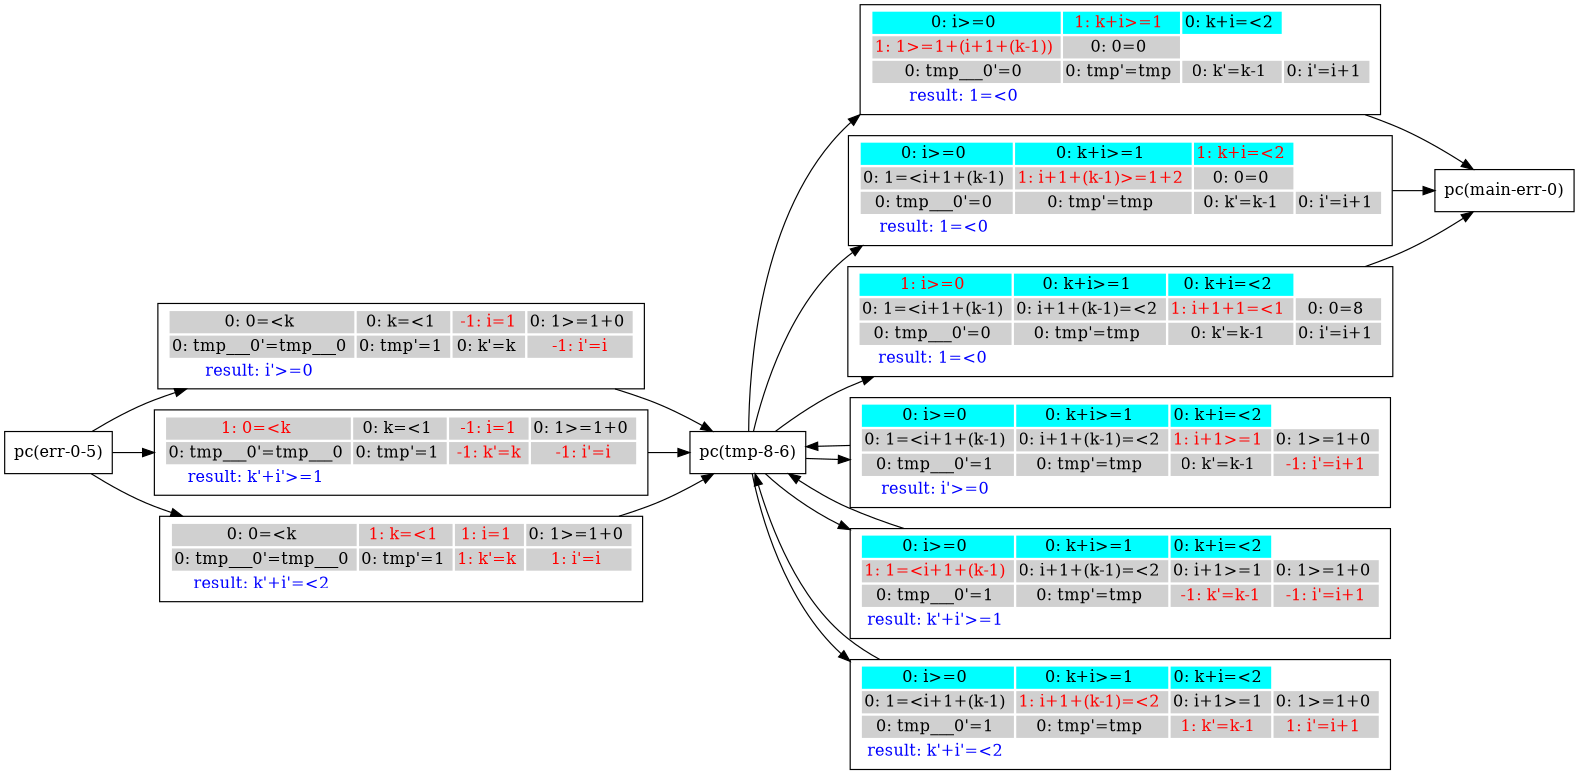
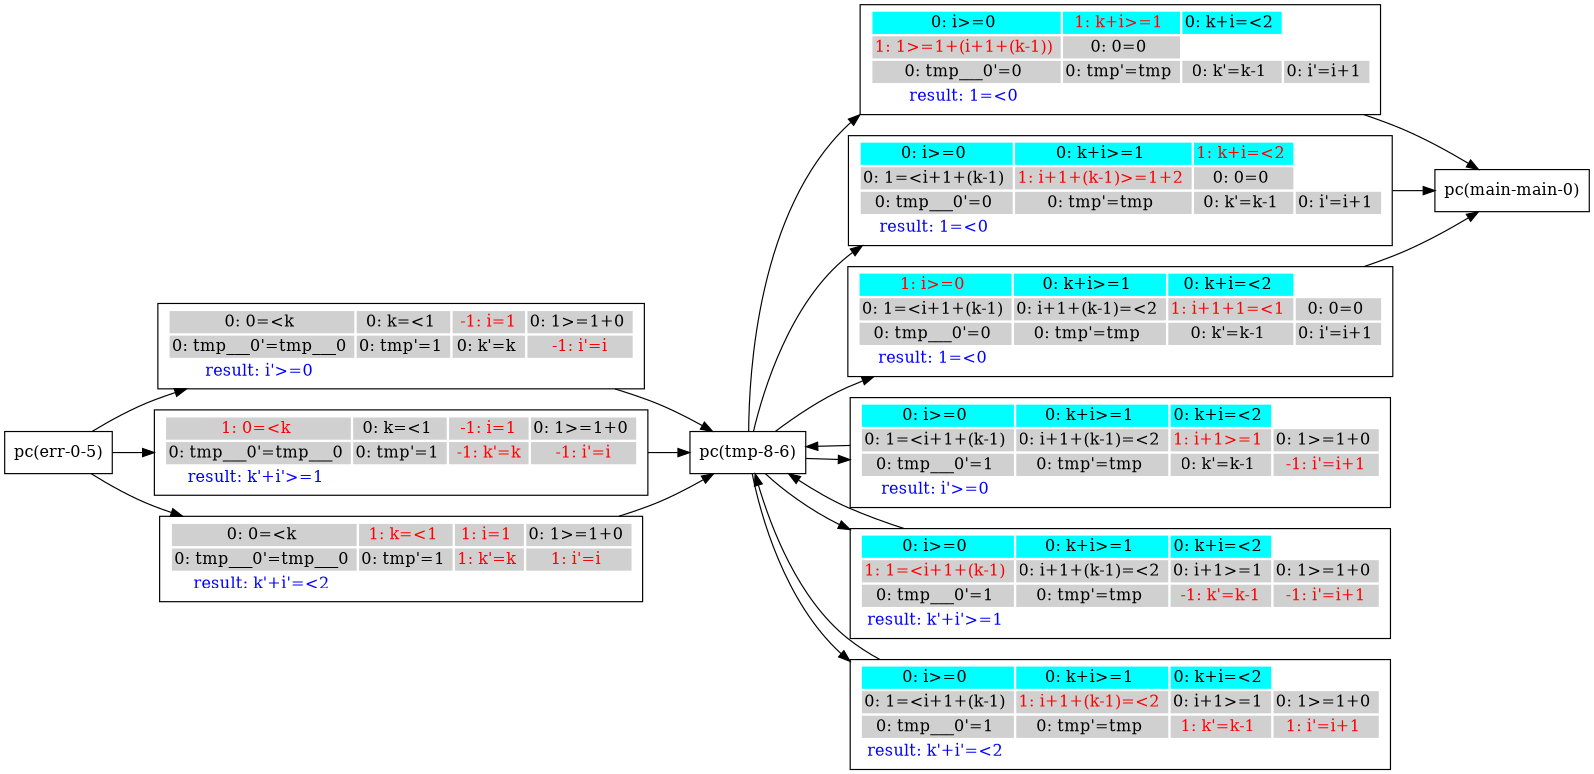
  digraph {
    rankdir=LR
    node [shape=box]
    n1 [label="pc(err-0-5)"]
    n2 [label=<<TABLE border="0"><TR><TD bgcolor = "#D0D0D0"><FONT COLOR="black">0: 0=&#060;k </FONT></TD><TD bgcolor = "#D0D0D0"><FONT COLOR="black">0: k=&#060;1 </FONT></TD><TD bgcolor = "#D0D0D0"><FONT COLOR="red"> -1: i=1 </FONT></TD><TD bgcolor = "#D0D0D0"><FONT COLOR="black">0: 1&#062;=1+0 </FONT></TD></TR><TR><TD bgcolor = "#D0D0D0"><FONT COLOR="black">0: tmp___0'=tmp___0 </FONT></TD><TD bgcolor = "#D0D0D0"><FONT COLOR="black">0: tmp'=1 </FONT></TD><TD bgcolor = "#D0D0D0"><FONT COLOR="black">0: k'=k </FONT></TD><TD bgcolor = "#D0D0D0"><FONT COLOR="red"> -1: i'=i </FONT></TD></TR><TR><TD bgcolor = "white"><FONT COLOR="blue">result: i'&#062;=0 </FONT></TD></TR></TABLE>>]
    n3 [label=<<TABLE border="0"><TR><TD bgcolor = "#D0D0D0"><FONT COLOR="red">1: 0=&#060;k </FONT></TD><TD bgcolor = "#D0D0D0"><FONT COLOR="black">0: k=&#060;1 </FONT></TD><TD bgcolor = "#D0D0D0"><FONT COLOR="red"> -1: i=1 </FONT></TD><TD bgcolor = "#D0D0D0"><FONT COLOR="black">0: 1&#062;=1+0 </FONT></TD></TR><TR><TD bgcolor = "#D0D0D0"><FONT COLOR="black">0: tmp___0'=tmp___0 </FONT></TD><TD bgcolor = "#D0D0D0"><FONT COLOR="black">0: tmp'=1 </FONT></TD><TD bgcolor = "#D0D0D0"><FONT COLOR="red"> -1: k'=k </FONT></TD><TD bgcolor = "#D0D0D0"><FONT COLOR="red"> -1: i'=i </FONT></TD></TR><TR><TD bgcolor = "white"><FONT COLOR="blue">result: k'+i'&#062;=1 </FONT></TD></TR></TABLE>>]
    n4 [label=<<TABLE border="0"><TR><TD bgcolor = "#D0D0D0"><FONT COLOR="black">0: 0=&#060;k </FONT></TD><TD bgcolor = "#D0D0D0"><FONT COLOR="red">1: k=&#060;1 </FONT></TD><TD bgcolor = "#D0D0D0"><FONT COLOR="red">1: i=1 </FONT></TD><TD bgcolor = "#D0D0D0"><FONT COLOR="black">0: 1&#062;=1+0 </FONT></TD></TR><TR><TD bgcolor = "#D0D0D0"><FONT COLOR="black">0: tmp___0'=tmp___0 </FONT></TD><TD bgcolor = "#D0D0D0"><FONT COLOR="black">0: tmp'=1 </FONT></TD><TD bgcolor = "#D0D0D0"><FONT COLOR="red">1: k'=k </FONT></TD><TD bgcolor = "#D0D0D0"><FONT COLOR="red">1: i'=i </FONT></TD></TR><TR><TD bgcolor = "white"><FONT COLOR="blue">result: k'+i'=&#060;2 </FONT></TD></TR></TABLE>>]
    n5 [label="pc(tmp-8-6)"]
    n6 [label=<<TABLE border="0"><TR><TD bgcolor = "#00FFFF"><FONT COLOR="black">0: i&#062;=0 </FONT></TD><TD bgcolor = "#00FFFF"><FONT COLOR="red">1: k+i&#062;=1 </FONT></TD><TD bgcolor = "#00FFFF"><FONT COLOR="black">0: k+i=&#060;2 </FONT></TD></TR><TR><TD bgcolor = "#D0D0D0"><FONT COLOR="red">1: 1&#062;=1+(i+1+(k-1)) </FONT></TD><TD bgcolor = "#D0D0D0"><FONT COLOR="black">0: 0=0 </FONT></TD></TR><TR><TD bgcolor = "#D0D0D0"><FONT COLOR="black">0: tmp___0'=0 </FONT></TD><TD bgcolor = "#D0D0D0"><FONT COLOR="black">0: tmp'=tmp </FONT></TD><TD bgcolor = "#D0D0D0"><FONT COLOR="black">0: k'=k-1 </FONT></TD><TD bgcolor = "#D0D0D0"><FONT COLOR="black">0: i'=i+1 </FONT></TD></TR><TR><TD bgcolor = "white"><FONT COLOR="blue">result: 1=&#060;0 </FONT></TD></TR></TABLE>>]
    n7 [label=<<TABLE border="0"><TR><TD bgcolor = "#00FFFF"><FONT COLOR="black">0: i&#062;=0 </FONT></TD><TD bgcolor = "#00FFFF"><FONT COLOR="black">0: k+i&#062;=1 </FONT></TD><TD bgcolor = "#00FFFF"><FONT COLOR="red">1: k+i=&#060;2 </FONT></TD></TR><TR><TD bgcolor = "#D0D0D0"><FONT COLOR="black">0: 1=&#060;i+1+(k-1) </FONT></TD><TD bgcolor = "#D0D0D0"><FONT COLOR="red">1: i+1+(k-1)&#062;=1+2 </FONT></TD><TD bgcolor = "#D0D0D0"><FONT COLOR="black">0: 0=0 </FONT></TD></TR><TR><TD bgcolor = "#D0D0D0"><FONT COLOR="black">0: tmp___0'=0 </FONT></TD><TD bgcolor = "#D0D0D0"><FONT COLOR="black">0: tmp'=tmp </FONT></TD><TD bgcolor = "#D0D0D0"><FONT COLOR="black">0: k'=k-1 </FONT></TD><TD bgcolor = "#D0D0D0"><FONT COLOR="black">0: i'=i+1 </FONT></TD></TR><TR><TD bgcolor = "white"><FONT COLOR="blue">result: 1=&#060;0 </FONT></TD></TR></TABLE>>]
-   n8 [label=<<TABLE border="0"><TR><TD bgcolor = "#00FFFF"><FONT COLOR="red">1: i&#062;=0 </FONT></TD><TD bgcolor = "#00FFFF"><FONT COLOR="black">0: k+i&#062;=1 </FONT></TD><TD bgcolor = "#00FFFF"><FONT COLOR="black">0: k+i=&#060;2 </FONT></TD></TR><TR><TD bgcolor = "#D0D0D0"><FONT COLOR="black">0: 1=&#060;i+1+(k-1) </FONT></TD><TD bgcolor = "#D0D0D0"><FONT COLOR="black">0: i+1+(k-1)=&#060;2 </FONT></TD><TD bgcolor = "#D0D0D0"><FONT COLOR="red">1: i+1+1=&#060;1 </FONT></TD><TD bgcolor = "#D0D0D0"><FONT COLOR="black">0: 0=8 </FONT></TD></TR><TR><TD bgcolor = "#D0D0D0"><FONT COLOR="black">0: tmp___0'=0 </FONT></TD><TD bgcolor = "#D0D0D0"><FONT COLOR="black">0: tmp'=tmp </FONT></TD><TD bgcolor = "#D0D0D0"><FONT COLOR="black">0: k'=k-1 </FONT></TD><TD bgcolor = "#D0D0D0"><FONT COLOR="black">0: i'=i+1 </FONT></TD></TR><TR><TD bgcolor = "white"><FONT COLOR="blue">result: 1=&#060;0 </FONT></TD></TR></TABLE>>]
+   n8 [label=<<TABLE border="0"><TR><TD bgcolor = "#00FFFF"><FONT COLOR="red">1: i&#062;=0 </FONT></TD><TD bgcolor = "#00FFFF"><FONT COLOR="black">0: k+i&#062;=1 </FONT></TD><TD bgcolor = "#00FFFF"><FONT COLOR="black">0: k+i=&#060;2 </FONT></TD></TR><TR><TD bgcolor = "#D0D0D0"><FONT COLOR="black">0: 1=&#060;i+1+(k-1) </FONT></TD><TD bgcolor = "#D0D0D0"><FONT COLOR="black">0: i+1+(k-1)=&#060;2 </FONT></TD><TD bgcolor = "#D0D0D0"><FONT COLOR="red">1: i+1+1=&#060;1 </FONT></TD><TD bgcolor = "#D0D0D0"><FONT COLOR="black">0: 0=0 </FONT></TD></TR><TR><TD bgcolor = "#D0D0D0"><FONT COLOR="black">0: tmp___0'=0 </FONT></TD><TD bgcolor = "#D0D0D0"><FONT COLOR="black">0: tmp'=tmp </FONT></TD><TD bgcolor = "#D0D0D0"><FONT COLOR="black">0: k'=k-1 </FONT></TD><TD bgcolor = "#D0D0D0"><FONT COLOR="black">0: i'=i+1 </FONT></TD></TR><TR><TD bgcolor = "white"><FONT COLOR="blue">result: 1=&#060;0 </FONT></TD></TR></TABLE>>]
    n9 [label=<<TABLE border="0"><TR><TD bgcolor = "#00FFFF"><FONT COLOR="black">0: i&#062;=0 </FONT></TD><TD bgcolor = "#00FFFF"><FONT COLOR="black">0: k+i&#062;=1 </FONT></TD><TD bgcolor = "#00FFFF"><FONT COLOR="black">0: k+i=&#060;2 </FONT></TD></TR><TR><TD bgcolor = "#D0D0D0"><FONT COLOR="black">0: 1=&#060;i+1+(k-1) </FONT></TD><TD bgcolor = "#D0D0D0"><FONT COLOR="black">0: i+1+(k-1)=&#060;2 </FONT></TD><TD bgcolor = "#D0D0D0"><FONT COLOR="red">1: i+1&#062;=1 </FONT></TD><TD bgcolor = "#D0D0D0"><FONT COLOR="black">0: 1&#062;=1+0 </FONT></TD></TR><TR><TD bgcolor = "#D0D0D0"><FONT COLOR="black">0: tmp___0'=1 </FONT></TD><TD bgcolor = "#D0D0D0"><FONT COLOR="black">0: tmp'=tmp </FONT></TD><TD bgcolor = "#D0D0D0"><FONT COLOR="black">0: k'=k-1 </FONT></TD><TD bgcolor = "#D0D0D0"><FONT COLOR="red"> -1: i'=i+1 </FONT></TD></TR><TR><TD bgcolor = "white"><FONT COLOR="blue">result: i'&#062;=0 </FONT></TD></TR></TABLE>>]
    n10 [label=<<TABLE border="0"><TR><TD bgcolor = "#00FFFF"><FONT COLOR="black">0: i&#062;=0 </FONT></TD><TD bgcolor = "#00FFFF"><FONT COLOR="black">0: k+i&#062;=1 </FONT></TD><TD bgcolor = "#00FFFF"><FONT COLOR="black">0: k+i=&#060;2 </FONT></TD></TR><TR><TD bgcolor = "#D0D0D0"><FONT COLOR="red">1: 1=&#060;i+1+(k-1) </FONT></TD><TD bgcolor = "#D0D0D0"><FONT COLOR="black">0: i+1+(k-1)=&#060;2 </FONT></TD><TD bgcolor = "#D0D0D0"><FONT COLOR="black">0: i+1&#062;=1 </FONT></TD><TD bgcolor = "#D0D0D0"><FONT COLOR="black">0: 1&#062;=1+0 </FONT></TD></TR><TR><TD bgcolor = "#D0D0D0"><FONT COLOR="black">0: tmp___0'=1 </FONT></TD><TD bgcolor = "#D0D0D0"><FONT COLOR="black">0: tmp'=tmp </FONT></TD><TD bgcolor = "#D0D0D0"><FONT COLOR="red"> -1: k'=k-1 </FONT></TD><TD bgcolor = "#D0D0D0"><FONT COLOR="red"> -1: i'=i+1 </FONT></TD></TR><TR><TD bgcolor = "white"><FONT COLOR="blue">result: k'+i'&#062;=1 </FONT></TD></TR></TABLE>>]
    n11 [label=<<TABLE border="0"><TR><TD bgcolor = "#00FFFF"><FONT COLOR="black">0: i&#062;=0 </FONT></TD><TD bgcolor = "#00FFFF"><FONT COLOR="black">0: k+i&#062;=1 </FONT></TD><TD bgcolor = "#00FFFF"><FONT COLOR="black">0: k+i=&#060;2 </FONT></TD></TR><TR><TD bgcolor = "#D0D0D0"><FONT COLOR="black">0: 1=&#060;i+1+(k-1) </FONT></TD><TD bgcolor = "#D0D0D0"><FONT COLOR="red">1: i+1+(k-1)=&#060;2 </FONT></TD><TD bgcolor = "#D0D0D0"><FONT COLOR="black">0: i+1&#062;=1 </FONT></TD><TD bgcolor = "#D0D0D0"><FONT COLOR="black">0: 1&#062;=1+0 </FONT></TD></TR><TR><TD bgcolor = "#D0D0D0"><FONT COLOR="black">0: tmp___0'=1 </FONT></TD><TD bgcolor = "#D0D0D0"><FONT COLOR="black">0: tmp'=tmp </FONT></TD><TD bgcolor = "#D0D0D0"><FONT COLOR="red">1: k'=k-1 </FONT></TD><TD bgcolor = "#D0D0D0"><FONT COLOR="red">1: i'=i+1 </FONT></TD></TR><TR><TD bgcolor = "white"><FONT COLOR="blue">result: k'+i'=&#060;2 </FONT></TD></TR></TABLE>>]
-   n12 [label="pc(main-err-0)"]
+   n12 [label="pc(main-main-0)"]
    n1 -> n2
    n1 -> n3
    n1 -> n4
    n2 -> n5
    n3 -> n5
    n4 -> n5
    n5 -> n6
    n5 -> n7
    n5 -> n8
    n5 -> n9
    n5 -> n10
    n5 -> n11
    n6 -> n12
    n7 -> n12
    n8 -> n12
    n9 -> n5
    n10 -> n5
    n11 -> n5
  }
